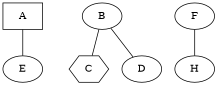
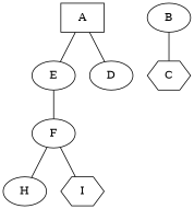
  digraph {
    ordering=out
    edge [arrowhead=none arrowtail=none]
    A [shape=rect]
    C [shape=hexagon]
    D [shape=ellipse]
    H [shape=ellipse]
+   I [shape=hexagon]
    E
    B
    F
    subgraph sub_1 {
      A
    }
    subgraph sub_2 {
      C
      D
      H
+     I
    }
    A -> E
+   E -> F
    B -> C
-   B -> D
+   A -> D
    F -> H
+   F -> I
  }
